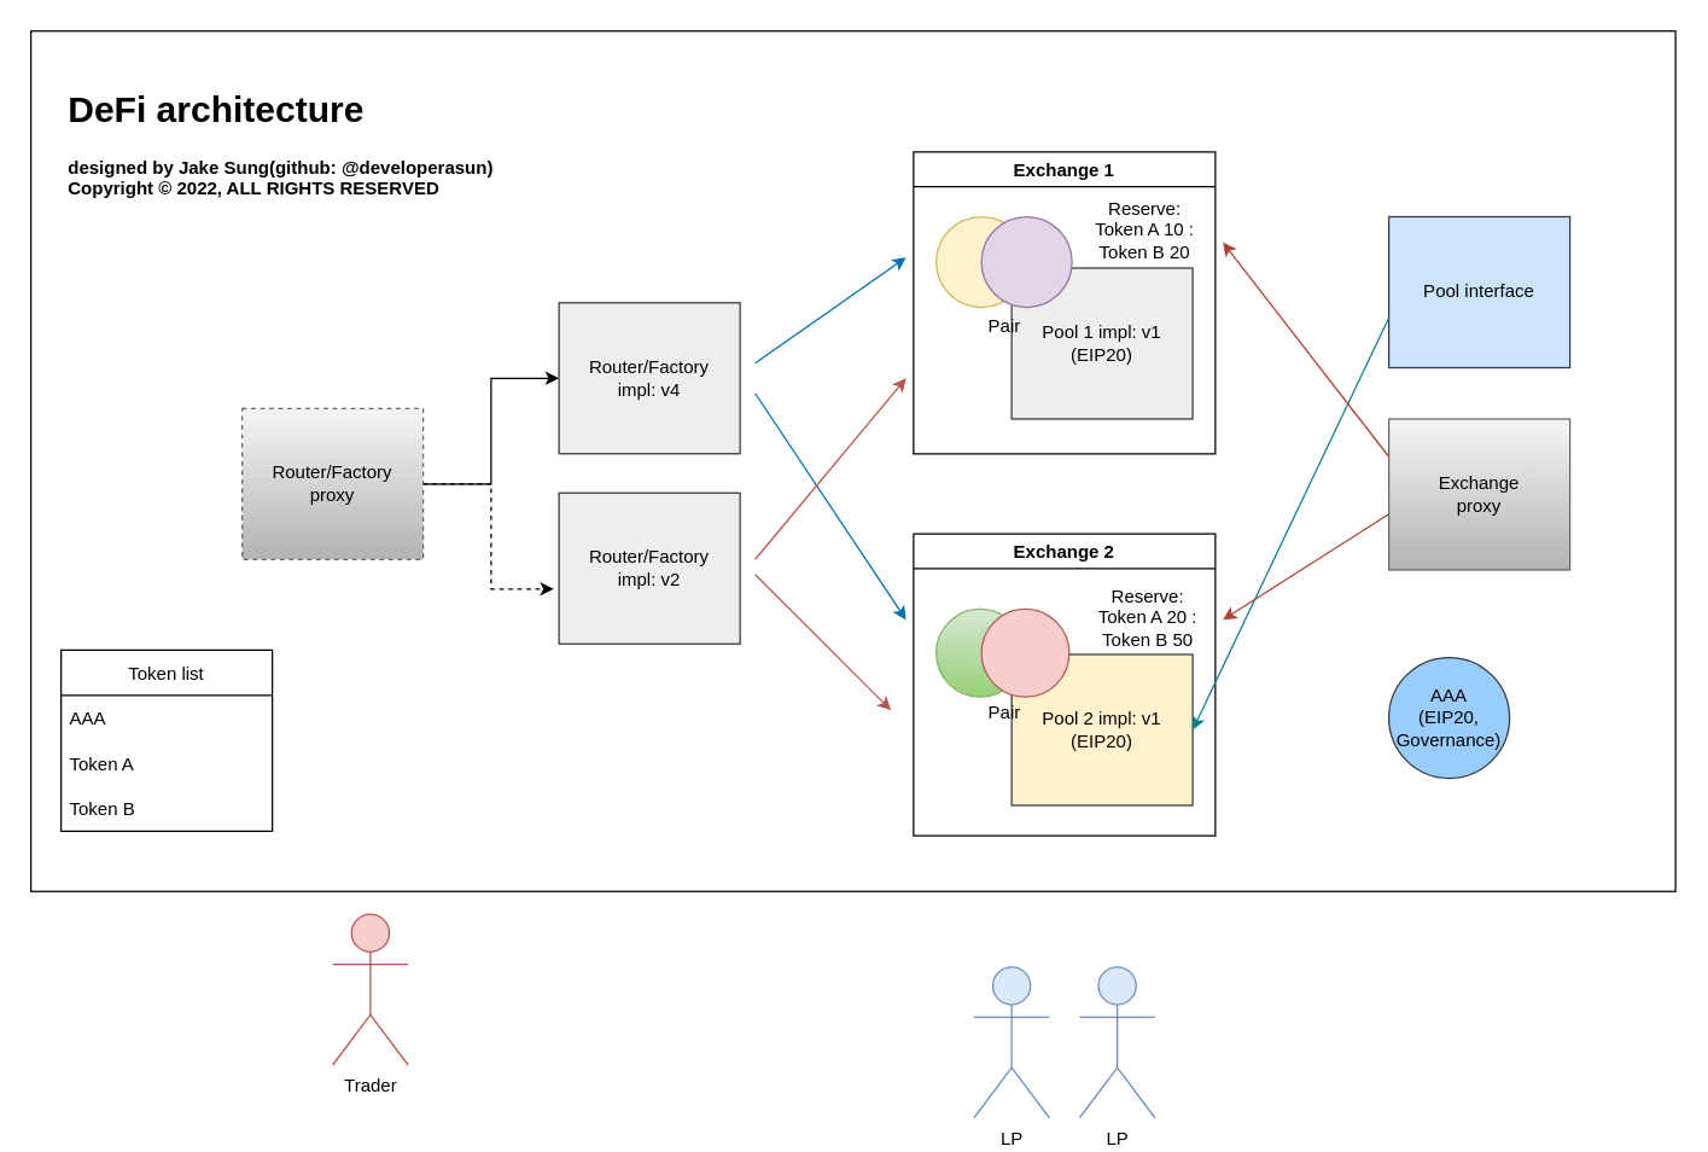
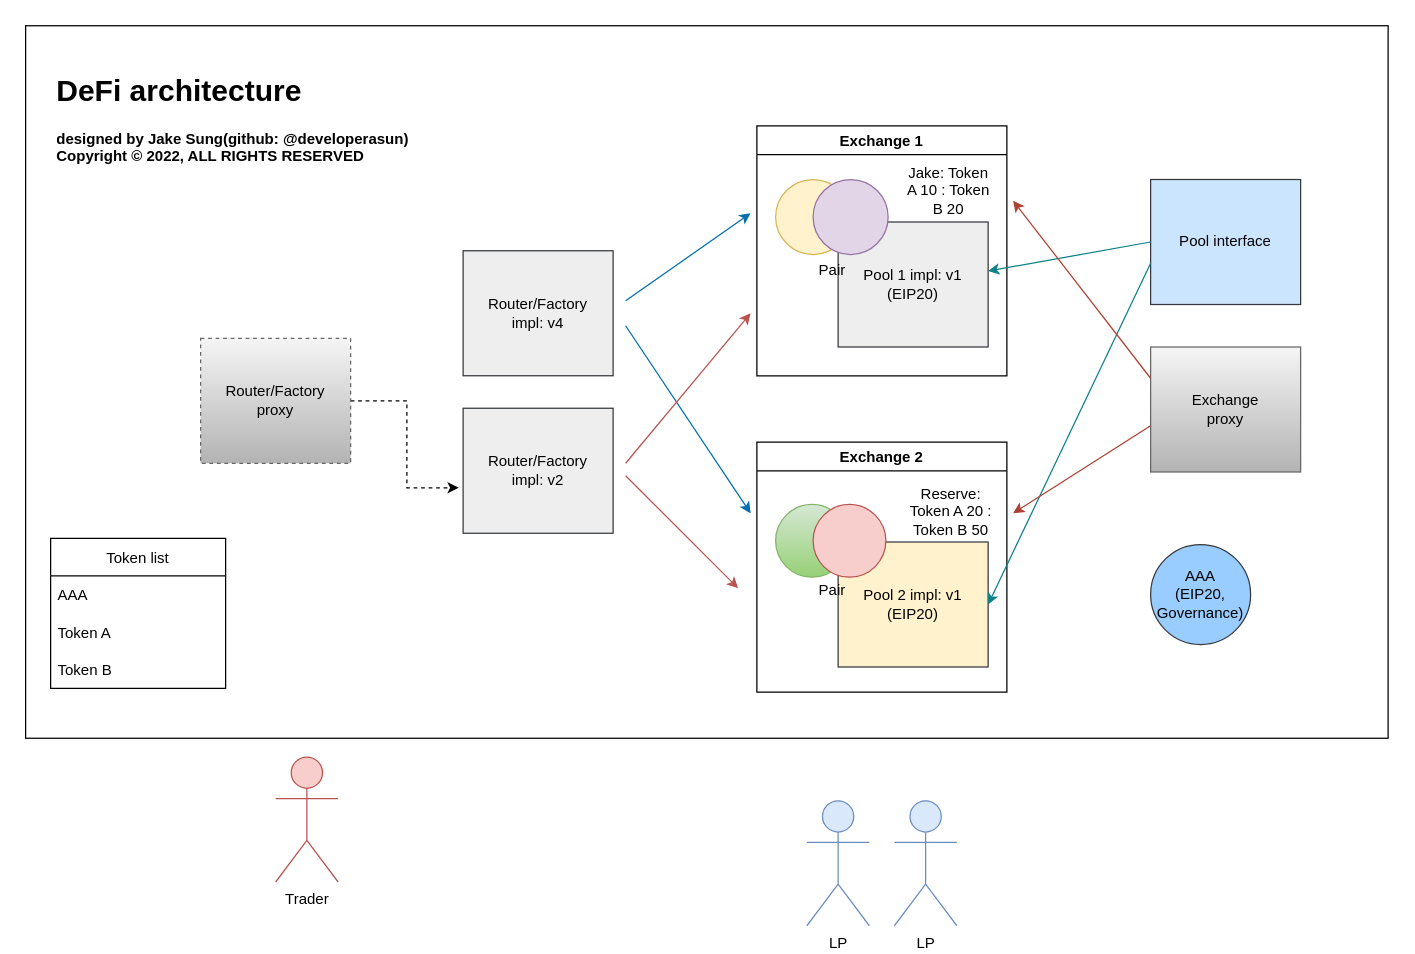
  <mxCell id="0" />
  <mxCell id="1" parent="0" />
  <mxCell id="2" value="" style="rounded=0;whiteSpace=wrap;html=1;fillColor=none;movable=0;resizable=0;rotatable=0;deletable=0;editable=0;connectable=0;" parent="1" vertex="1"><mxGeometry x="20" y="20" width="1090" height="570" as="geometry" /></mxCell>
  <mxCell id="3" style="edgeStyle=orthogonalEdgeStyle;rounded=0;orthogonalLoop=1;jettySize=auto;html=1;entryX=-0.029;entryY=0.636;entryDx=0;entryDy=0;entryPerimeter=0;dashed=1;" parent="1" source="5" target="25" edge="1"><mxGeometry relative="1" as="geometry" /></mxCell>
- <mxCell id="4" style="edgeStyle=orthogonalEdgeStyle;rounded=0;orthogonalLoop=1;jettySize=auto;html=1;" parent="1" source="5" target="11" edge="1"><mxGeometry relative="1" as="geometry" /></mxCell>
  <mxCell id="5" value="Router/Factory&lt;br&gt;proxy" style="rounded=0;whiteSpace=wrap;html=1;fillColor=#f5f5f5;gradientColor=#b3b3b3;strokeColor=#666666;dashed=1;" parent="1" vertex="1"><mxGeometry x="160" y="270" width="120" height="100" as="geometry" /></mxCell>
  <mxCell id="6" value="Exchange&lt;br&gt;proxy" style="rounded=0;whiteSpace=wrap;html=1;fillColor=#f5f5f5;gradientColor=#b3b3b3;strokeColor=#666666;" parent="1" vertex="1"><mxGeometry x="920" y="277" width="120" height="100" as="geometry" /></mxCell>
  <mxCell id="7" value="LP" style="shape=umlActor;verticalLabelPosition=bottom;verticalAlign=top;html=1;outlineConnect=0;fillColor=#dae8fc;strokeColor=#6c8ebf;" parent="1" vertex="1"><mxGeometry x="715" y="640" width="50" height="100" as="geometry" /></mxCell>
  <mxCell id="8" value="LP" style="shape=umlActor;verticalLabelPosition=bottom;verticalAlign=top;html=1;outlineConnect=0;fillColor=#dae8fc;strokeColor=#6c8ebf;" parent="1" vertex="1"><mxGeometry x="645" y="640" width="50" height="100" as="geometry" /></mxCell>
  <mxCell id="9" value="AAA&lt;br&gt;(EIP20,&lt;br&gt;Governance)" style="ellipse;whiteSpace=wrap;html=1;aspect=fixed;fillColor=#99CCFF;strokeColor=#36393d;" parent="1" vertex="1"><mxGeometry x="920" y="435" width="80" height="80" as="geometry" /></mxCell>
  <mxCell id="10" value="Exchange 1" style="swimlane;" parent="1" vertex="1"><mxGeometry x="605" y="100" width="200" height="200" as="geometry" /></mxCell>
  <mxCell id="11" value="Router/Factory&lt;br&gt;impl: v4" style="rounded=0;whiteSpace=wrap;html=1;fillColor=#eeeeee;strokeColor=#36393d;" parent="1" vertex="1"><mxGeometry x="370" y="200" width="120" height="100" as="geometry" /></mxCell>
  <mxCell id="12" value="" style="group" parent="1" vertex="1" connectable="0"><mxGeometry x="620" y="143" width="170" height="134" as="geometry" /></mxCell>
  <mxCell id="13" value="Pool 1 impl: v1&lt;br&gt;(EIP20)" style="rounded=0;whiteSpace=wrap;html=1;fillColor=#eeeeee;strokeColor=#36393d;" parent="12" vertex="1"><mxGeometry x="50" y="34" width="120" height="100" as="geometry" /></mxCell>
  <mxCell id="14" value="" style="group" parent="12" vertex="1" connectable="0"><mxGeometry width="90" height="84" as="geometry" /></mxCell>
  <mxCell id="15" value="" style="group" parent="14" vertex="1" connectable="0"><mxGeometry width="90" height="84" as="geometry" /></mxCell>
  <mxCell id="16" value="" style="ellipse;whiteSpace=wrap;html=1;aspect=fixed;fillColor=#fff2cc;strokeColor=#d6b656;" parent="15" vertex="1"><mxGeometry width="60" height="60" as="geometry" /></mxCell>
  <mxCell id="17" value="" style="ellipse;whiteSpace=wrap;html=1;aspect=fixed;fillColor=#e1d5e7;strokeColor=#9673a6;" parent="15" vertex="1"><mxGeometry x="30" width="60" height="60" as="geometry" /></mxCell>
  <mxCell id="18" value="Pair" style="text;html=1;strokeColor=none;fillColor=none;align=center;verticalAlign=middle;whiteSpace=wrap;rounded=0;container=1;" parent="15" vertex="1"><mxGeometry x="22.5" y="61.091" width="45" height="22.909" as="geometry" /></mxCell>
  <mxCell id="19" value="" style="group" parent="1" vertex="1" connectable="0"><mxGeometry x="620" y="403" width="170" height="130" as="geometry" /></mxCell>
  <mxCell id="20" value="Pool 2 impl: v1&lt;br&gt;(EIP20)" style="rounded=0;whiteSpace=wrap;html=1;fillColor=#fff2cc;strokeColor=#36393d;" parent="19" vertex="1"><mxGeometry x="50" y="30" width="120" height="100" as="geometry" /></mxCell>
  <mxCell id="21" value="" style="group" parent="19" vertex="1" connectable="0"><mxGeometry width="90" height="80" as="geometry" /></mxCell>
  <mxCell id="22" value="" style="ellipse;whiteSpace=wrap;html=1;aspect=fixed;fillColor=#d5e8d4;strokeColor=#82b366;gradientColor=#97d077;" parent="21" vertex="1"><mxGeometry width="58.182" height="58.182" as="geometry" /></mxCell>
  <mxCell id="23" value="" style="ellipse;whiteSpace=wrap;html=1;aspect=fixed;fillColor=#f8cecc;strokeColor=#b85450;" parent="21" vertex="1"><mxGeometry x="30" width="58.182" height="58.182" as="geometry" /></mxCell>
  <mxCell id="24" value="Pair" style="text;html=1;strokeColor=none;fillColor=none;align=center;verticalAlign=middle;whiteSpace=wrap;rounded=0;" parent="21" vertex="1"><mxGeometry x="22.5" y="58.182" width="45" height="21.818" as="geometry" /></mxCell>
  <mxCell id="25" value="Router/Factory&lt;br&gt;impl: v2" style="rounded=0;whiteSpace=wrap;html=1;fillColor=#eeeeee;strokeColor=#36393d;" parent="1" vertex="1"><mxGeometry x="370" y="326" width="120" height="100" as="geometry" /></mxCell>
  <mxCell id="26" value="Exchange 2" style="swimlane;" parent="1" vertex="1"><mxGeometry x="605" y="353" width="200" height="200" as="geometry" /></mxCell>
  <mxCell id="27" value="Pool interface" style="rounded=0;whiteSpace=wrap;html=1;fillColor=#cce5ff;strokeColor=#36393d;" parent="1" vertex="1"><mxGeometry x="920" y="143" width="120" height="100" as="geometry" /></mxCell>
  <mxCell id="28" value="&lt;h1&gt;&lt;span style=&quot;background-color: initial;&quot;&gt;DeFi architecture&lt;/span&gt;&lt;br&gt;&lt;/h1&gt;&lt;div&gt;&lt;b&gt;designed by Jake Sung(github: @developerasun)&lt;/b&gt;&lt;/div&gt;&lt;div&gt;&lt;b&gt;Copyright&amp;nbsp;© 2022, ALL RIGHTS RESERVED&lt;/b&gt;&lt;/div&gt;" style="text;html=1;strokeColor=none;fillColor=none;spacing=5;spacingTop=-20;whiteSpace=wrap;overflow=hidden;rounded=0;" parent="1" vertex="1"><mxGeometry x="40" y="53" width="300" height="90" as="geometry" /></mxCell>
  <mxCell id="29" value="" style="endArrow=classic;html=1;rounded=0;fillColor=#1ba1e2;strokeColor=#006EAF;" parent="1" edge="1"><mxGeometry width="50" height="50" relative="1" as="geometry"><mxPoint x="500" y="240" as="sourcePoint" /><mxPoint x="600" y="170" as="targetPoint" /></mxGeometry></mxCell>
  <mxCell id="30" value="" style="endArrow=classic;html=1;rounded=0;fillColor=#1ba1e2;strokeColor=#006EAF;" parent="1" edge="1"><mxGeometry width="50" height="50" relative="1" as="geometry"><mxPoint x="500" y="260" as="sourcePoint" /><mxPoint x="600" y="410" as="targetPoint" /></mxGeometry></mxCell>
  <mxCell id="31" value="" style="endArrow=classic;html=1;rounded=0;fillColor=#f8cecc;strokeColor=#b85450;" parent="1" edge="1"><mxGeometry width="50" height="50" relative="1" as="geometry"><mxPoint x="500" y="370" as="sourcePoint" /><mxPoint x="600" y="250" as="targetPoint" /></mxGeometry></mxCell>
  <mxCell id="32" value="" style="endArrow=classic;html=1;rounded=0;fillColor=#f8cecc;strokeColor=#b85450;" parent="1" edge="1"><mxGeometry width="50" height="50" relative="1" as="geometry"><mxPoint x="500" y="380" as="sourcePoint" /><mxPoint x="590" y="470" as="targetPoint" /></mxGeometry></mxCell>
  <mxCell id="33" value="Token list" style="swimlane;fontStyle=0;childLayout=stackLayout;horizontal=1;startSize=30;horizontalStack=0;resizeParent=1;resizeParentMax=0;resizeLast=0;collapsible=1;marginBottom=0;points=[[0,0,0,0,0],[0,0.25,0,0,0],[0,0.5,0,0,0],[0,0.75,0,0,0],[0,1,0,0,0],[0.25,0,0,0,0],[0.25,1,0,0,0],[0.5,0,0,0,0],[0.5,1,0,0,0],[0.75,0,0,0,0],[0.75,1,0,0,0],[1,0,0,0,0],[1,0.25,0,0,0],[1,0.5,0,0,0],[1,0.75,0,0,0],[1,1,0,0,0]];" parent="1" vertex="1"><mxGeometry x="40" y="430" width="140" height="120" as="geometry" /></mxCell>
  <mxCell id="34" value="AAA" style="text;strokeColor=none;fillColor=none;align=left;verticalAlign=middle;spacingLeft=4;spacingRight=4;overflow=hidden;points=[[0,0.5],[1,0.5]];portConstraint=eastwest;rotatable=0;" parent="33" vertex="1"><mxGeometry y="30" width="140" height="30" as="geometry" /></mxCell>
  <mxCell id="35" value="Token A" style="text;strokeColor=none;fillColor=none;align=left;verticalAlign=middle;spacingLeft=4;spacingRight=4;overflow=hidden;points=[[0,0.5],[1,0.5]];portConstraint=eastwest;rotatable=0;" parent="33" vertex="1"><mxGeometry y="60" width="140" height="30" as="geometry" /></mxCell>
  <mxCell id="36" value="Token B" style="text;strokeColor=none;fillColor=none;align=left;verticalAlign=middle;spacingLeft=4;spacingRight=4;overflow=hidden;points=[[0,0.5],[1,0.5]];portConstraint=eastwest;rotatable=0;" parent="33" vertex="1"><mxGeometry y="90" width="140" height="30" as="geometry" /></mxCell>
+ <mxCell id="37" value="" style="endArrow=classic;html=1;rounded=0;exitX=0;exitY=0.5;exitDx=0;exitDy=0;fillColor=#b0e3e6;strokeColor=#0e8088;" parent="1" source="27" target="13" edge="1"><mxGeometry width="50" height="50" relative="1" as="geometry"><mxPoint x="910" y="170" as="sourcePoint" /><mxPoint x="850" y="180" as="targetPoint" /></mxGeometry></mxCell>
  <mxCell id="38" value="" style="endArrow=classic;html=1;rounded=0;entryX=1;entryY=0.5;entryDx=0;entryDy=0;fillColor=#b0e3e6;strokeColor=#0e8088;" parent="1" target="20" edge="1"><mxGeometry width="50" height="50" relative="1" as="geometry"><mxPoint x="920" y="210" as="sourcePoint" /><mxPoint x="800" y="220.629" as="targetPoint" /></mxGeometry></mxCell>
  <mxCell id="39" value="" style="endArrow=classic;html=1;rounded=0;exitX=0;exitY=0.25;exitDx=0;exitDy=0;fillColor=#fad9d5;strokeColor=#ae4132;" parent="1" source="6" edge="1"><mxGeometry width="50" height="50" relative="1" as="geometry"><mxPoint x="710" y="450" as="sourcePoint" /><mxPoint x="810" y="160" as="targetPoint" /></mxGeometry></mxCell>
  <mxCell id="40" value="" style="endArrow=classic;html=1;rounded=0;fillColor=#fad9d5;strokeColor=#ae4132;" parent="1" edge="1"><mxGeometry width="50" height="50" relative="1" as="geometry"><mxPoint x="920" y="340" as="sourcePoint" /><mxPoint x="810" y="410" as="targetPoint" /></mxGeometry></mxCell>
- <mxCell id="41" value="Reserve: Token A 10 : Token B 20" style="text;html=1;strokeColor=none;fillColor=none;align=center;verticalAlign=middle;whiteSpace=wrap;rounded=0;" parent="1" vertex="1"><mxGeometry x="721" y="137" width="75" height="30" as="geometry" /></mxCell>
+ <mxCell id="41" value="Jake: Token A 10 : Token B 20" style="text;html=1;strokeColor=none;fillColor=none;align=center;verticalAlign=middle;whiteSpace=wrap;rounded=0;" parent="1" vertex="1"><mxGeometry x="721" y="137" width="75" height="30" as="geometry" /></mxCell>
  <mxCell id="42" value="Reserve: Token A 20 : Token B 50" style="text;html=1;strokeColor=none;fillColor=none;align=center;verticalAlign=middle;whiteSpace=wrap;rounded=0;" parent="1" vertex="1"><mxGeometry x="723" y="392" width="75" height="34" as="geometry" /></mxCell>
  <mxCell id="43" value="Trader" style="shape=umlActor;verticalLabelPosition=bottom;verticalAlign=top;html=1;outlineConnect=0;fillColor=#f8cecc;strokeColor=#b85450;" vertex="1" parent="1"><mxGeometry x="220" y="605" width="50" height="100" as="geometry" /></mxCell>
